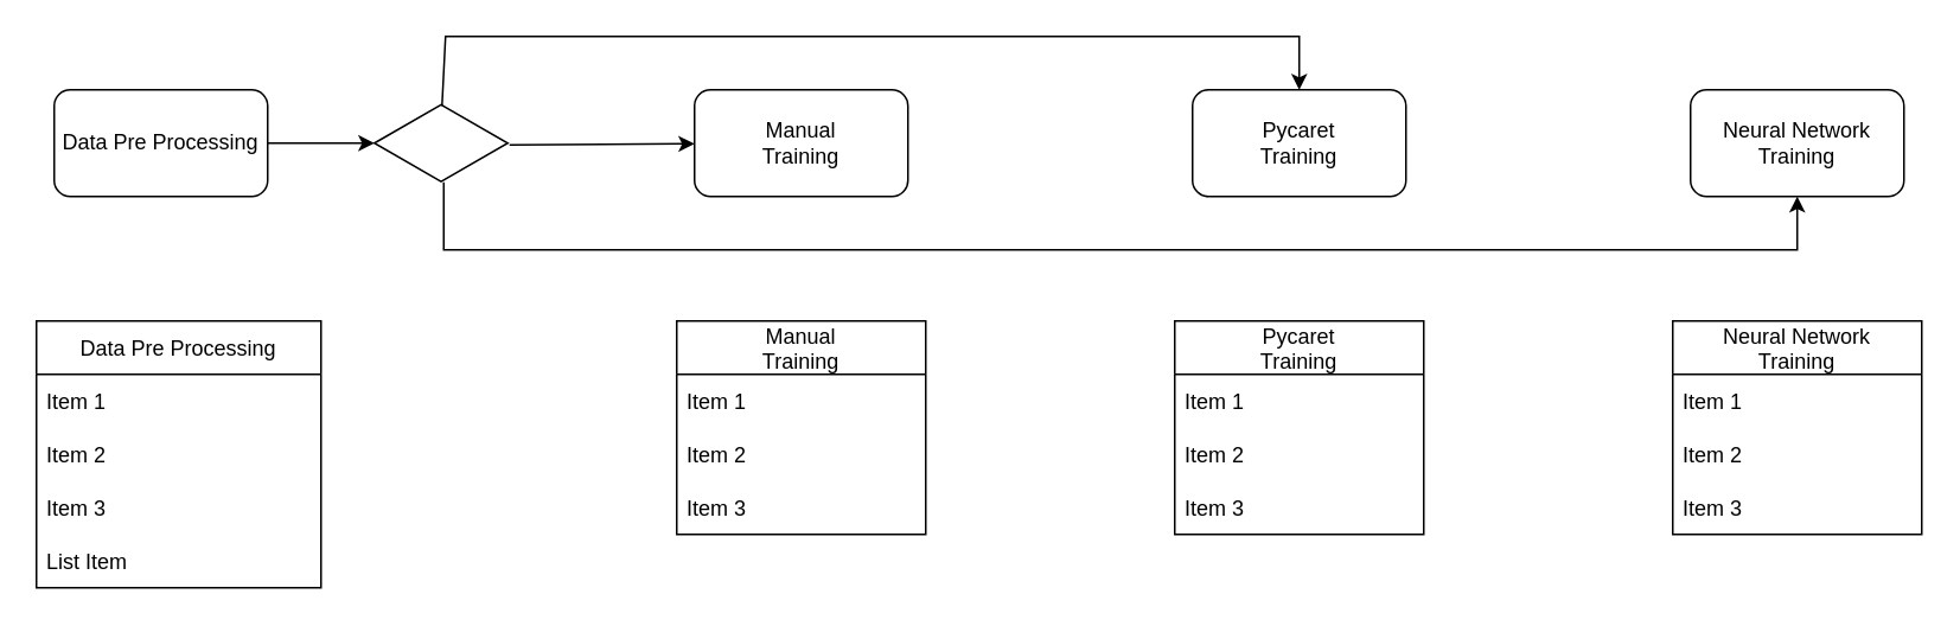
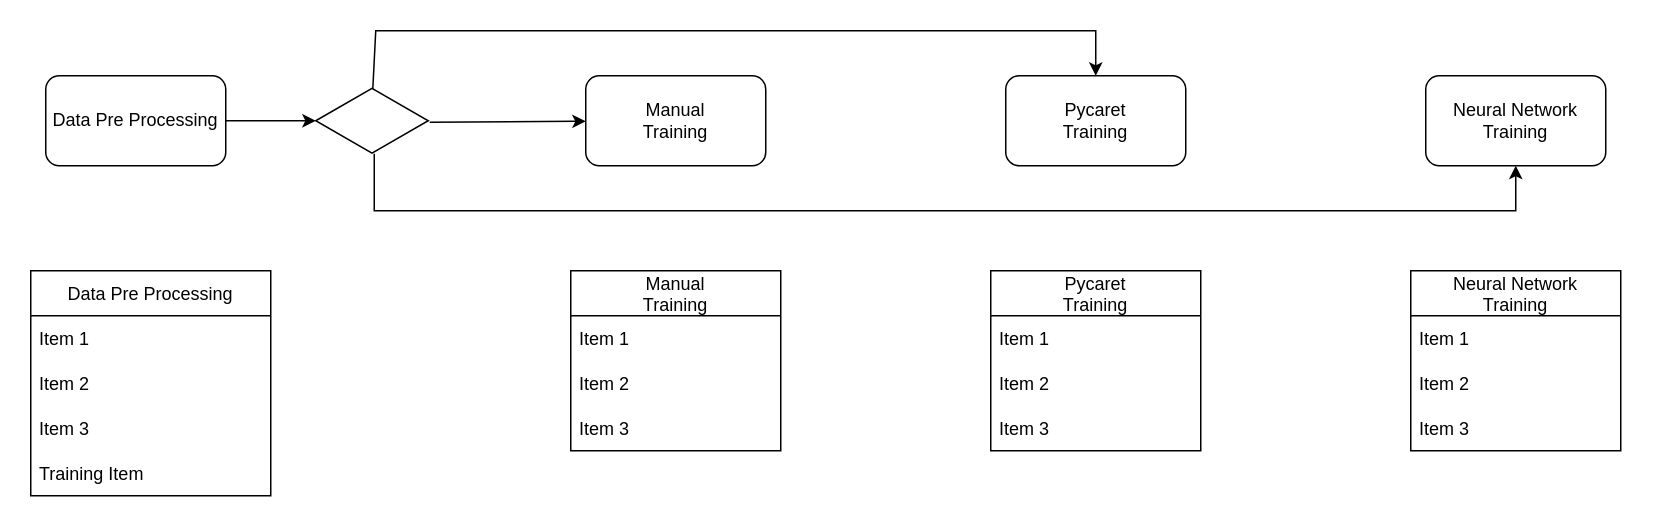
  <mxCell id="0" />
  <mxCell id="1" parent="0" />
  <mxCell id="2" value="Data Pre Processing" style="rounded=1;whiteSpace=wrap;html=1;" vertex="1" parent="1"><mxGeometry x="30" y="50" width="120" height="60" as="geometry" /></mxCell>
  <mxCell id="3" value="Manual&lt;br&gt;Training" style="rounded=1;whiteSpace=wrap;html=1;" vertex="1" parent="1"><mxGeometry x="390" y="50" width="120" height="60" as="geometry" /></mxCell>
  <mxCell id="4" value="Data Pre Processing" style="swimlane;fontStyle=0;childLayout=stackLayout;horizontal=1;startSize=30;horizontalStack=0;resizeParent=1;resizeParentMax=0;resizeLast=0;collapsible=1;marginBottom=0;" vertex="1" parent="1"><mxGeometry x="20" y="180" width="160" height="150" as="geometry"><mxRectangle x="150" y="190" width="50" height="30" as="alternateBounds" /></mxGeometry></mxCell>
  <mxCell id="5" value="Item 1" style="text;strokeColor=none;fillColor=none;align=left;verticalAlign=middle;spacingLeft=4;spacingRight=4;overflow=hidden;points=[[0,0.5],[1,0.5]];portConstraint=eastwest;rotatable=0;" vertex="1" parent="4"><mxGeometry y="30" width="160" height="30" as="geometry" /></mxCell>
  <mxCell id="6" value="Item 2" style="text;strokeColor=none;fillColor=none;align=left;verticalAlign=middle;spacingLeft=4;spacingRight=4;overflow=hidden;points=[[0,0.5],[1,0.5]];portConstraint=eastwest;rotatable=0;" vertex="1" parent="4"><mxGeometry y="60" width="160" height="30" as="geometry" /></mxCell>
  <mxCell id="7" value="Item 3" style="text;strokeColor=none;fillColor=none;align=left;verticalAlign=middle;spacingLeft=4;spacingRight=4;overflow=hidden;points=[[0,0.5],[1,0.5]];portConstraint=eastwest;rotatable=0;" vertex="1" parent="4"><mxGeometry y="90" width="160" height="30" as="geometry" /></mxCell>
- <mxCell id="8" value="List Item" style="text;strokeColor=none;fillColor=none;align=left;verticalAlign=middle;spacingLeft=4;spacingRight=4;overflow=hidden;points=[[0,0.5],[1,0.5]];portConstraint=eastwest;rotatable=0;" vertex="1" parent="4"><mxGeometry y="120" width="160" height="30" as="geometry" /></mxCell>
+ <mxCell id="8" value="Training Item" style="text;strokeColor=none;fillColor=none;align=left;verticalAlign=middle;spacingLeft=4;spacingRight=4;overflow=hidden;points=[[0,0.5],[1,0.5]];portConstraint=eastwest;rotatable=0;" vertex="1" parent="4"><mxGeometry y="120" width="160" height="30" as="geometry" /></mxCell>
  <mxCell id="9" value="Pycaret&lt;br&gt;Training" style="rounded=1;whiteSpace=wrap;html=1;" vertex="1" parent="1"><mxGeometry x="670" y="50" width="120" height="60" as="geometry" /></mxCell>
  <mxCell id="10" value="Neural Network&lt;br&gt;Training" style="rounded=1;whiteSpace=wrap;html=1;" vertex="1" parent="1"><mxGeometry x="950" y="50" width="120" height="60" as="geometry" /></mxCell>
  <mxCell id="11" value="" style="html=1;whiteSpace=wrap;aspect=fixed;shape=isoRectangle;" vertex="1" parent="1"><mxGeometry x="210" y="57.5" width="75" height="45" as="geometry" /></mxCell>
  <mxCell id="12" value="" style="endArrow=classic;html=1;rounded=0;exitX=0.507;exitY=0.033;exitDx=0;exitDy=0;exitPerimeter=0;entryX=0.5;entryY=0;entryDx=0;entryDy=0;" edge="1" parent="1" source="11" target="9"><mxGeometry width="50" height="50" relative="1" as="geometry"><mxPoint x="430" y="250" as="sourcePoint" /><mxPoint x="440" y="-20" as="targetPoint" /><Array as="points"><mxPoint x="250" y="20" /><mxPoint x="730" y="20" /></Array></mxGeometry></mxCell>
  <mxCell id="13" value="" style="endArrow=classic;html=1;rounded=0;exitX=1.013;exitY=0.522;exitDx=0;exitDy=0;exitPerimeter=0;" edge="1" parent="1" source="11" target="3"><mxGeometry width="50" height="50" relative="1" as="geometry"><mxPoint x="430" y="250" as="sourcePoint" /><mxPoint x="480" y="200" as="targetPoint" /></mxGeometry></mxCell>
  <mxCell id="14" value="" style="endArrow=classic;html=1;rounded=0;exitX=0.52;exitY=0.989;exitDx=0;exitDy=0;exitPerimeter=0;" edge="1" parent="1" source="11"><mxGeometry width="50" height="50" relative="1" as="geometry"><mxPoint x="248" y="140" as="sourcePoint" /><mxPoint x="1010" y="110" as="targetPoint" /><Array as="points"><mxPoint x="249" y="140" /><mxPoint x="1010" y="140" /></Array></mxGeometry></mxCell>
  <mxCell id="15" value="" style="endArrow=classic;html=1;rounded=0;exitX=1;exitY=0.5;exitDx=0;exitDy=0;" edge="1" parent="1" source="2"><mxGeometry width="50" height="50" relative="1" as="geometry"><mxPoint x="430" y="250" as="sourcePoint" /><mxPoint x="210" y="80" as="targetPoint" /></mxGeometry></mxCell>
  <mxCell id="16" value="Manual&#10;Training" style="swimlane;fontStyle=0;childLayout=stackLayout;horizontal=1;startSize=30;horizontalStack=0;resizeParent=1;resizeParentMax=0;resizeLast=0;collapsible=1;marginBottom=0;" vertex="1" parent="1"><mxGeometry x="380" y="180" width="140" height="120" as="geometry" /></mxCell>
  <mxCell id="17" value="Item 1" style="text;strokeColor=none;fillColor=none;align=left;verticalAlign=middle;spacingLeft=4;spacingRight=4;overflow=hidden;points=[[0,0.5],[1,0.5]];portConstraint=eastwest;rotatable=0;" vertex="1" parent="16"><mxGeometry y="30" width="140" height="30" as="geometry" /></mxCell>
  <mxCell id="18" value="Item 2" style="text;strokeColor=none;fillColor=none;align=left;verticalAlign=middle;spacingLeft=4;spacingRight=4;overflow=hidden;points=[[0,0.5],[1,0.5]];portConstraint=eastwest;rotatable=0;" vertex="1" parent="16"><mxGeometry y="60" width="140" height="30" as="geometry" /></mxCell>
  <mxCell id="19" value="Item 3" style="text;strokeColor=none;fillColor=none;align=left;verticalAlign=middle;spacingLeft=4;spacingRight=4;overflow=hidden;points=[[0,0.5],[1,0.5]];portConstraint=eastwest;rotatable=0;" vertex="1" parent="16"><mxGeometry y="90" width="140" height="30" as="geometry" /></mxCell>
  <mxCell id="20" value="Pycaret&#10;Training" style="swimlane;fontStyle=0;childLayout=stackLayout;horizontal=1;startSize=30;horizontalStack=0;resizeParent=1;resizeParentMax=0;resizeLast=0;collapsible=1;marginBottom=0;" vertex="1" parent="1"><mxGeometry x="660" y="180" width="140" height="120" as="geometry" /></mxCell>
  <mxCell id="21" value="Item 1" style="text;strokeColor=none;fillColor=none;align=left;verticalAlign=middle;spacingLeft=4;spacingRight=4;overflow=hidden;points=[[0,0.5],[1,0.5]];portConstraint=eastwest;rotatable=0;" vertex="1" parent="20"><mxGeometry y="30" width="140" height="30" as="geometry" /></mxCell>
  <mxCell id="22" value="Item 2" style="text;strokeColor=none;fillColor=none;align=left;verticalAlign=middle;spacingLeft=4;spacingRight=4;overflow=hidden;points=[[0,0.5],[1,0.5]];portConstraint=eastwest;rotatable=0;" vertex="1" parent="20"><mxGeometry y="60" width="140" height="30" as="geometry" /></mxCell>
  <mxCell id="23" value="Item 3" style="text;strokeColor=none;fillColor=none;align=left;verticalAlign=middle;spacingLeft=4;spacingRight=4;overflow=hidden;points=[[0,0.5],[1,0.5]];portConstraint=eastwest;rotatable=0;" vertex="1" parent="20"><mxGeometry y="90" width="140" height="30" as="geometry" /></mxCell>
  <mxCell id="24" value="Neural Network&#10;Training" style="swimlane;fontStyle=0;childLayout=stackLayout;horizontal=1;startSize=30;horizontalStack=0;resizeParent=1;resizeParentMax=0;resizeLast=0;collapsible=1;marginBottom=0;" vertex="1" parent="1"><mxGeometry x="940" y="180" width="140" height="120" as="geometry" /></mxCell>
  <mxCell id="25" value="Item 1" style="text;strokeColor=none;fillColor=none;align=left;verticalAlign=middle;spacingLeft=4;spacingRight=4;overflow=hidden;points=[[0,0.5],[1,0.5]];portConstraint=eastwest;rotatable=0;" vertex="1" parent="24"><mxGeometry y="30" width="140" height="30" as="geometry" /></mxCell>
  <mxCell id="26" value="Item 2" style="text;strokeColor=none;fillColor=none;align=left;verticalAlign=middle;spacingLeft=4;spacingRight=4;overflow=hidden;points=[[0,0.5],[1,0.5]];portConstraint=eastwest;rotatable=0;" vertex="1" parent="24"><mxGeometry y="60" width="140" height="30" as="geometry" /></mxCell>
  <mxCell id="27" value="Item 3" style="text;strokeColor=none;fillColor=none;align=left;verticalAlign=middle;spacingLeft=4;spacingRight=4;overflow=hidden;points=[[0,0.5],[1,0.5]];portConstraint=eastwest;rotatable=0;" vertex="1" parent="24"><mxGeometry y="90" width="140" height="30" as="geometry" /></mxCell>
